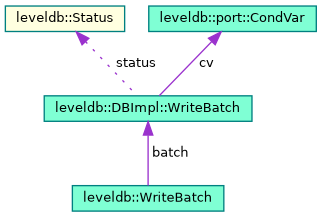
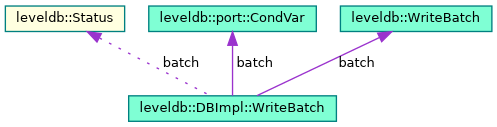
  digraph {
    node [color=teal fillcolor=aquamarine fontname=Helvetica fontsize=10 shape=record style=filled]
    edge [color=darkorchid3 dir=back fontname=Helvetica fontsize=10 labelfontname=Helvetica labelfontsize=10 style=solid]
    n1 [fontcolor=black height=0.2 label="leveldb::DBImpl::WriteBatch" width=0.4]
    n2 [fillcolor=lightyellow height=0.2 label="leveldb::Status" width=0.4]
    n3 [height=0.2 label="leveldb::port::CondVar" width=0.4]
    n4 [height=0.2 label="leveldb::WriteBatch" width=0.4]
-   n2 -> n1 [label=" status" style=dotted]
-   n3 -> n1 [label=" cv"]
-   n1 -> n4 [label=" batch"]
+   n2 -> n1 [label=" batch" style=dotted]
+   n3 -> n1 [label=" batch"]
+   n4 -> n1 [label=" batch"]
  }
